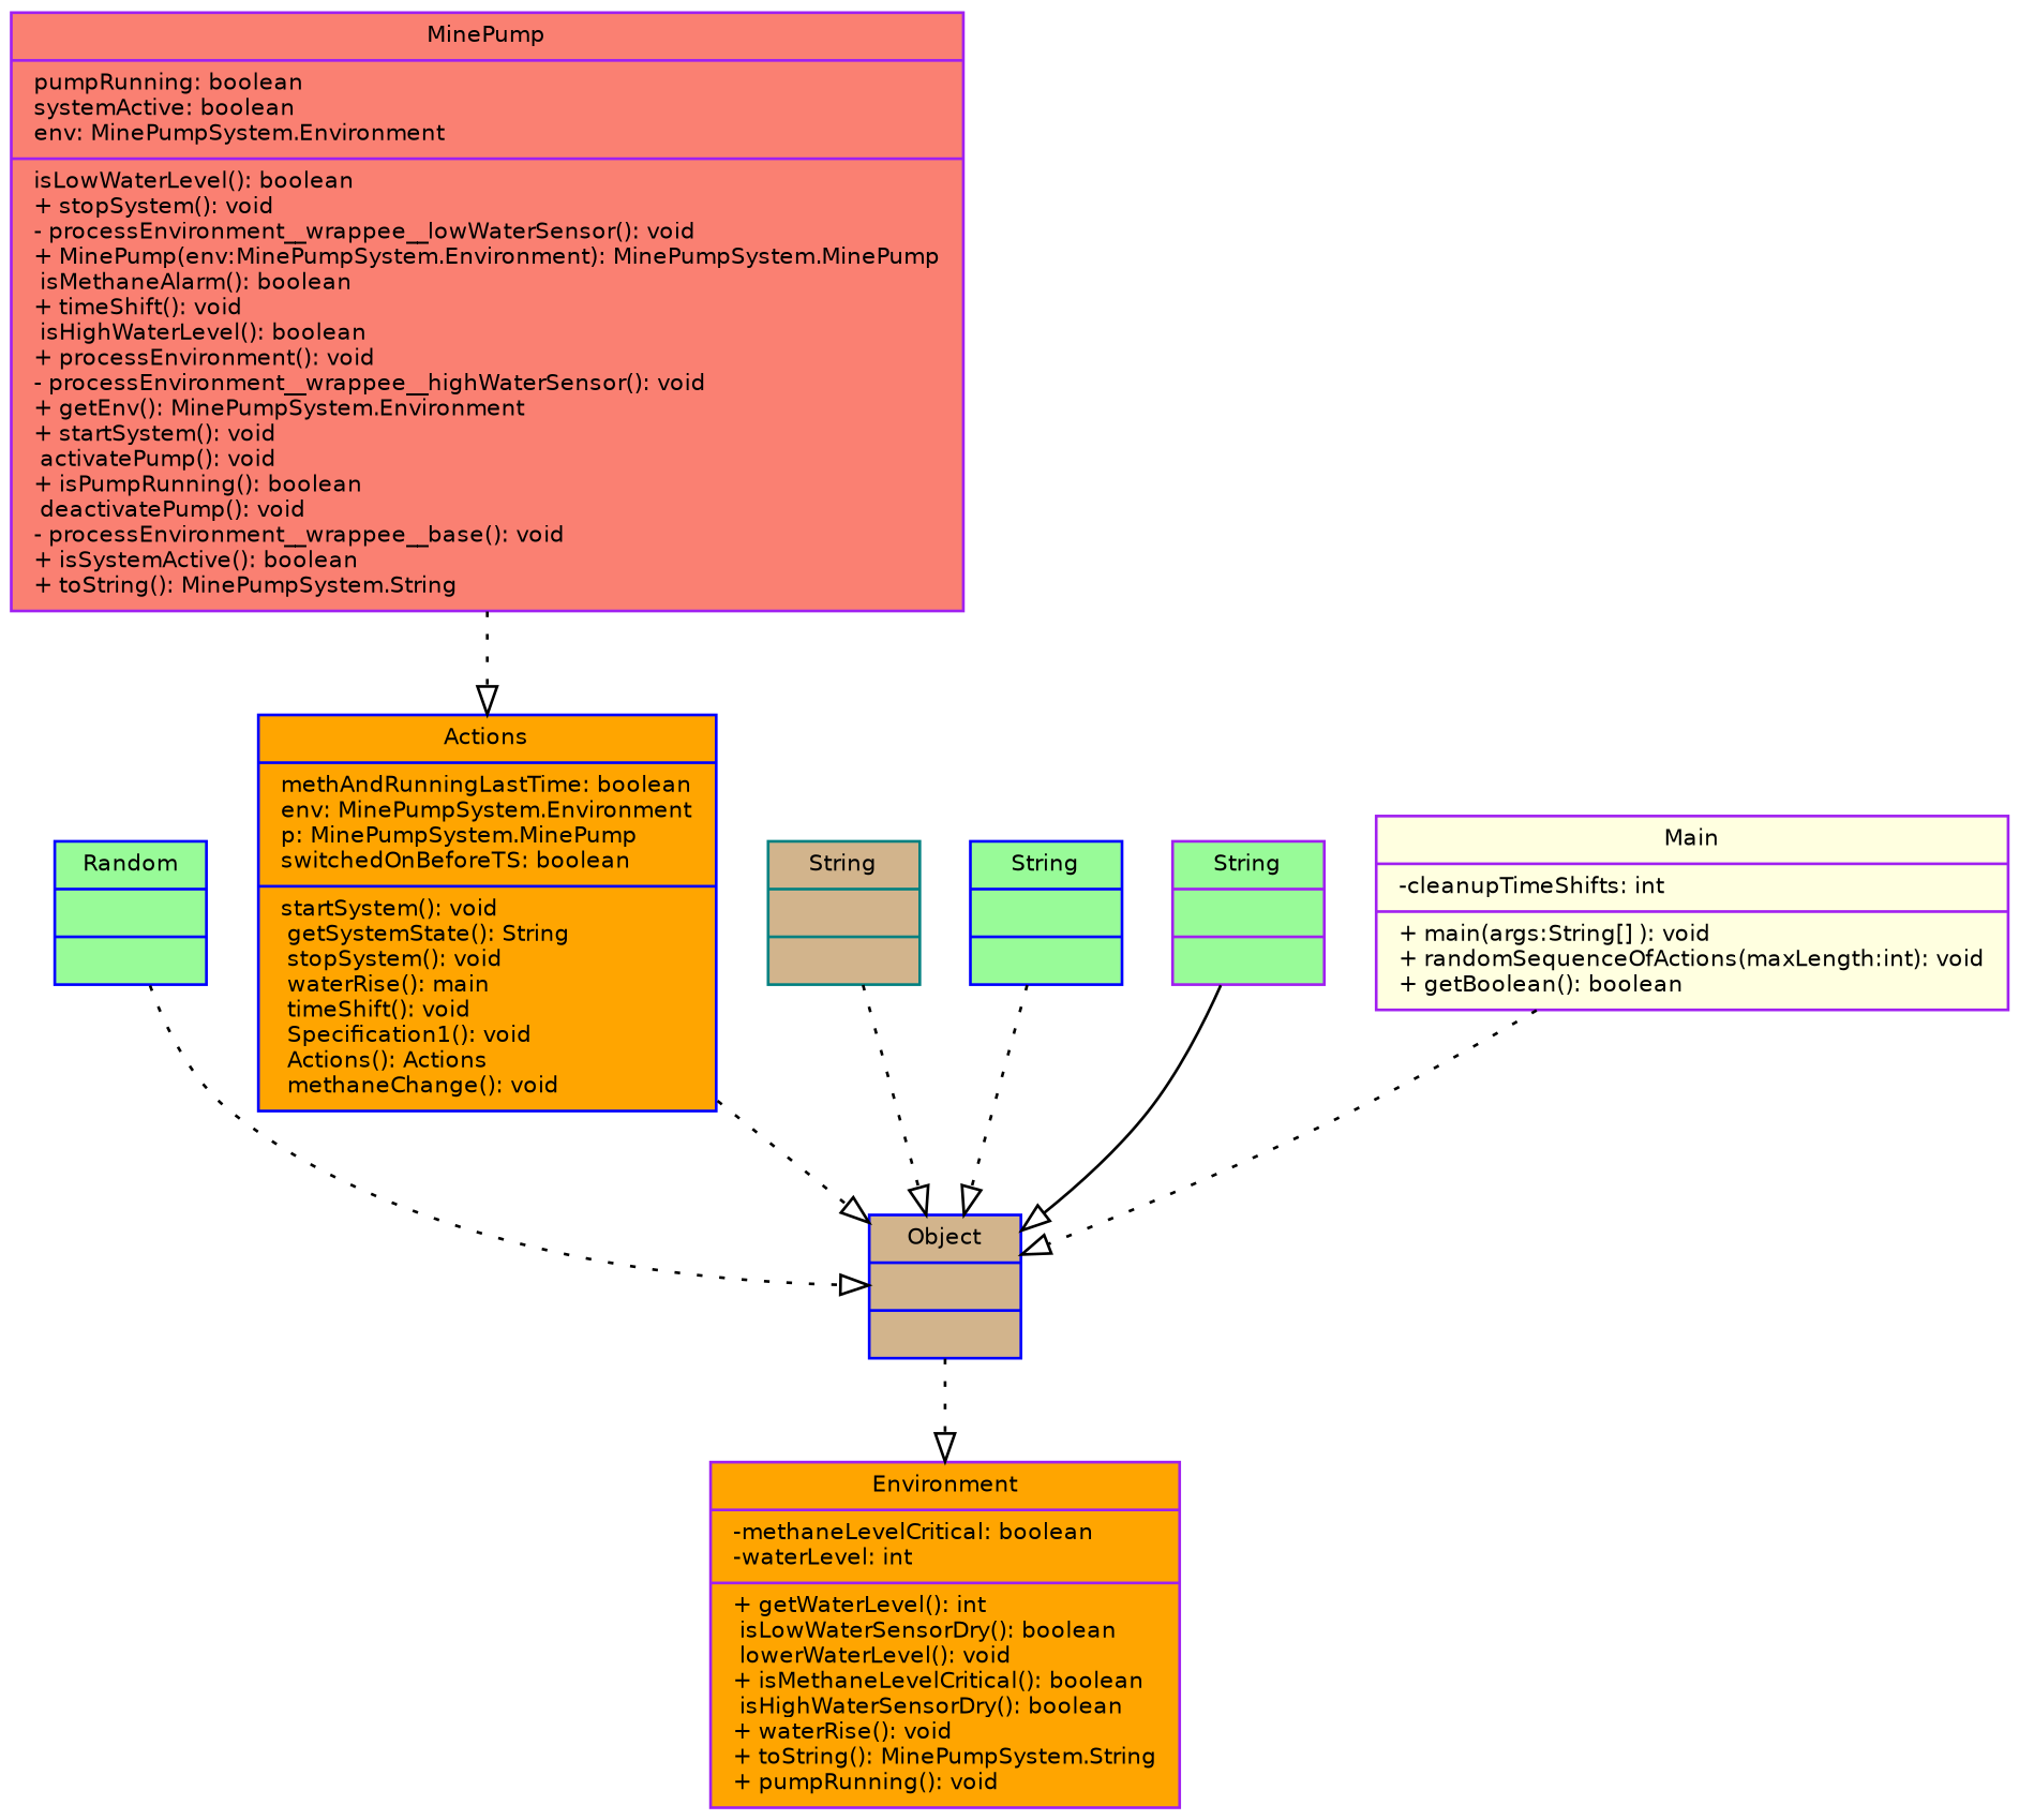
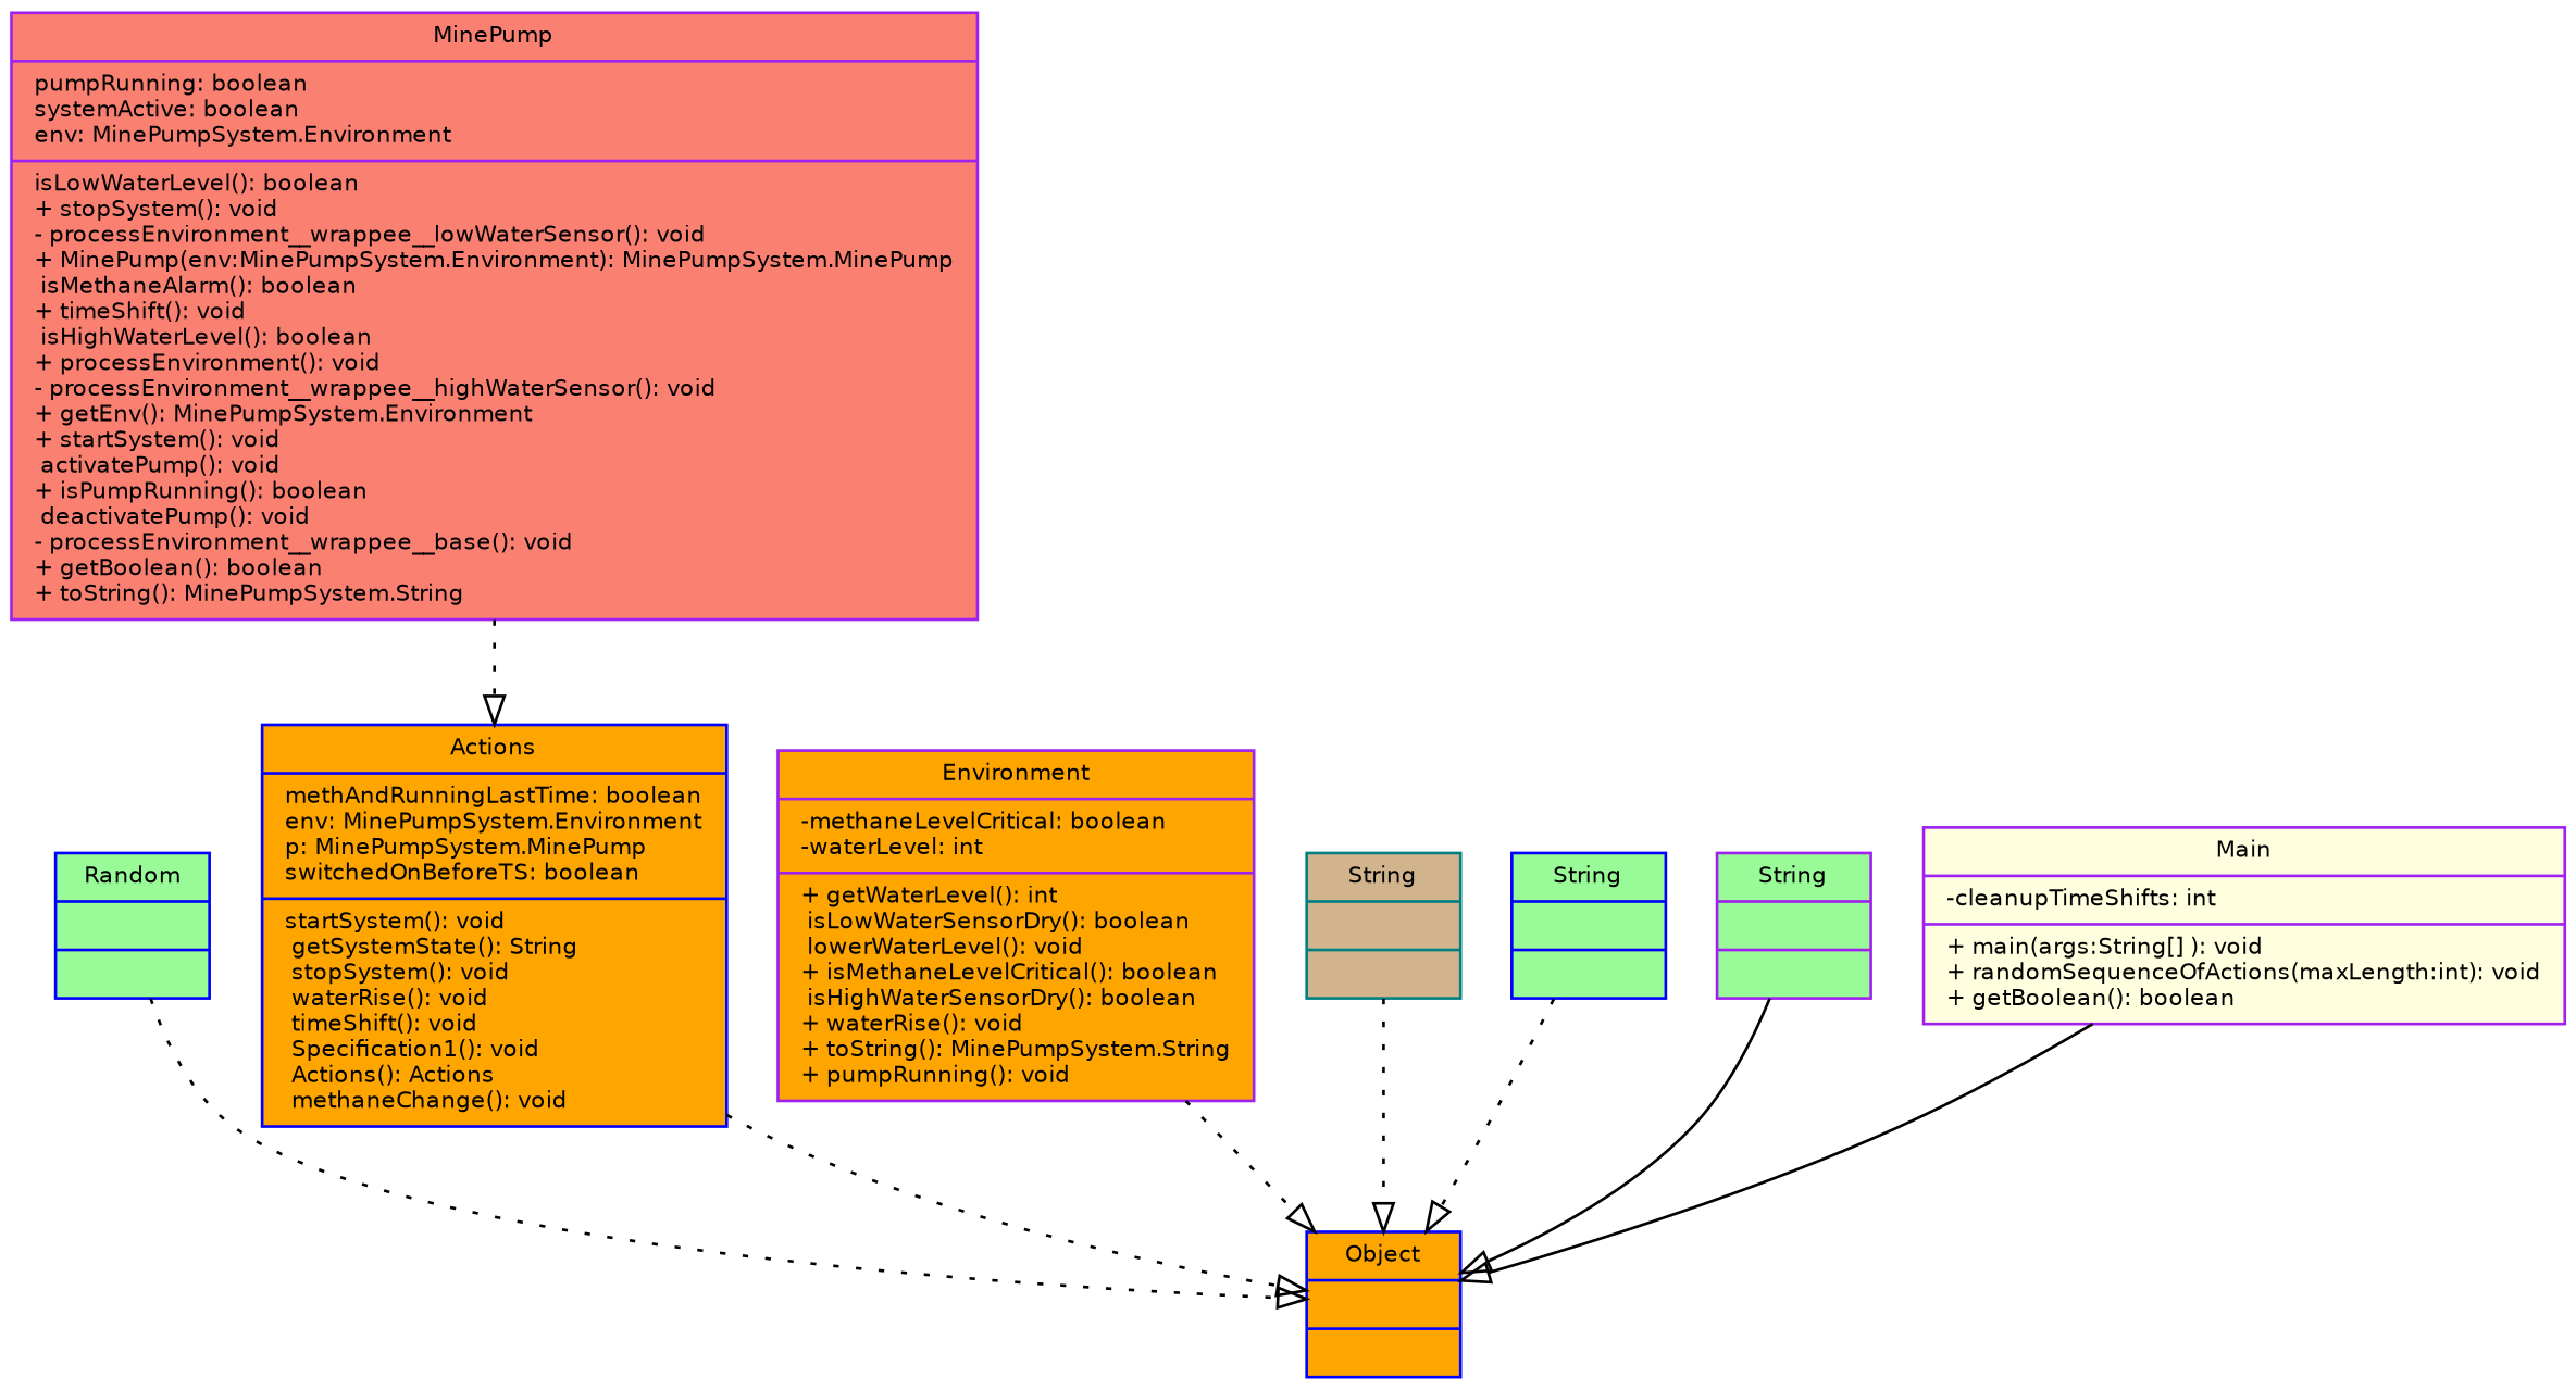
  digraph {
    fontname="Bitstream Vera Sans"
    fontsize=8
    node [color=blue fillcolor=palegreen fontname="Bitstream Vera Sans" fontsize=8 shape=record style=filled]
    edge [arrowhead=empty arrowtail=none fontname="Bitstream Vera Sans" fontsize=8 style=dotted]
    n1 [label="{Random||}"]
-   n2 [fillcolor=tan label="{Object||}"]
-   n3 [fillcolor=orange label="{Actions|methAndRunningLastTime: boolean\lenv: MinePumpSystem.Environment\lp: MinePumpSystem.MinePump\lswitchedOnBeforeTS: boolean\l| startSystem(): void\l getSystemState(): String\l stopSystem(): void\l waterRise(): main\l timeShift(): void\l Specification1(): void\l Actions(): Actions\l methaneChange(): void\l}"]
+   n2 [fillcolor=orange label="{Object||}"]
+   n3 [fillcolor=orange label="{Actions|methAndRunningLastTime: boolean\lenv: MinePumpSystem.Environment\lp: MinePumpSystem.MinePump\lswitchedOnBeforeTS: boolean\l| startSystem(): void\l getSystemState(): String\l stopSystem(): void\l waterRise(): void\l timeShift(): void\l Specification1(): void\l Actions(): Actions\l methaneChange(): void\l}"]
    n4 [color=purple fillcolor=orange label="{Environment|-methaneLevelCritical: boolean\l-waterLevel: int\l|+ getWaterLevel(): int\l isLowWaterSensorDry(): boolean\l lowerWaterLevel(): void\l+ isMethaneLevelCritical(): boolean\l isHighWaterSensorDry(): boolean\l+ waterRise(): void\l+ toString(): MinePumpSystem.String\l+ pumpRunning(): void\l}"]
-   n5 [color=purple fillcolor=salmon label="{MinePump|pumpRunning: boolean\lsystemActive: boolean\lenv: MinePumpSystem.Environment\l| isLowWaterLevel(): boolean\l+ stopSystem(): void\l- processEnvironment__wrappee__lowWaterSensor(): void\l+ MinePump(env:MinePumpSystem.Environment): MinePumpSystem.MinePump\l isMethaneAlarm(): boolean\l+ timeShift(): void\l isHighWaterLevel(): boolean\l+ processEnvironment(): void\l- processEnvironment__wrappee__highWaterSensor(): void\l+ getEnv(): MinePumpSystem.Environment\l+ startSystem(): void\l activatePump(): void\l+ isPumpRunning(): boolean\l deactivatePump(): void\l- processEnvironment__wrappee__base(): void\l+ isSystemActive(): boolean\l+ toString(): MinePumpSystem.String\l}"]
+   n5 [color=purple fillcolor=salmon label="{MinePump|pumpRunning: boolean\lsystemActive: boolean\lenv: MinePumpSystem.Environment\l| isLowWaterLevel(): boolean\l+ stopSystem(): void\l- processEnvironment__wrappee__lowWaterSensor(): void\l+ MinePump(env:MinePumpSystem.Environment): MinePumpSystem.MinePump\l isMethaneAlarm(): boolean\l+ timeShift(): void\l isHighWaterLevel(): boolean\l+ processEnvironment(): void\l- processEnvironment__wrappee__highWaterSensor(): void\l+ getEnv(): MinePumpSystem.Environment\l+ startSystem(): void\l activatePump(): void\l+ isPumpRunning(): boolean\l deactivatePump(): void\l- processEnvironment__wrappee__base(): void\l+ getBoolean(): boolean\l+ toString(): MinePumpSystem.String\l}"]
    n6 [color=teal fillcolor=tan label="{String||}"]
    n7 [label="{String||}"]
    n8 [color=purple label="{String||}"]
    n9 [color=purple fillcolor=lightyellow label="{Main|-cleanupTimeShifts: int\l|+ main(args:String[] ): void\l+ randomSequenceOfActions(maxLength:int): void\l+ getBoolean(): boolean\l}"]
    n1 -> n2
    n3 -> n2
-   n2 -> n4
+   n4 -> n2
    n5 -> n3
    n6 -> n2
    n7 -> n2
    n8 -> n2 [style=solid]
-   n9 -> n2
+   n9 -> n2 [style=solid]
  }
